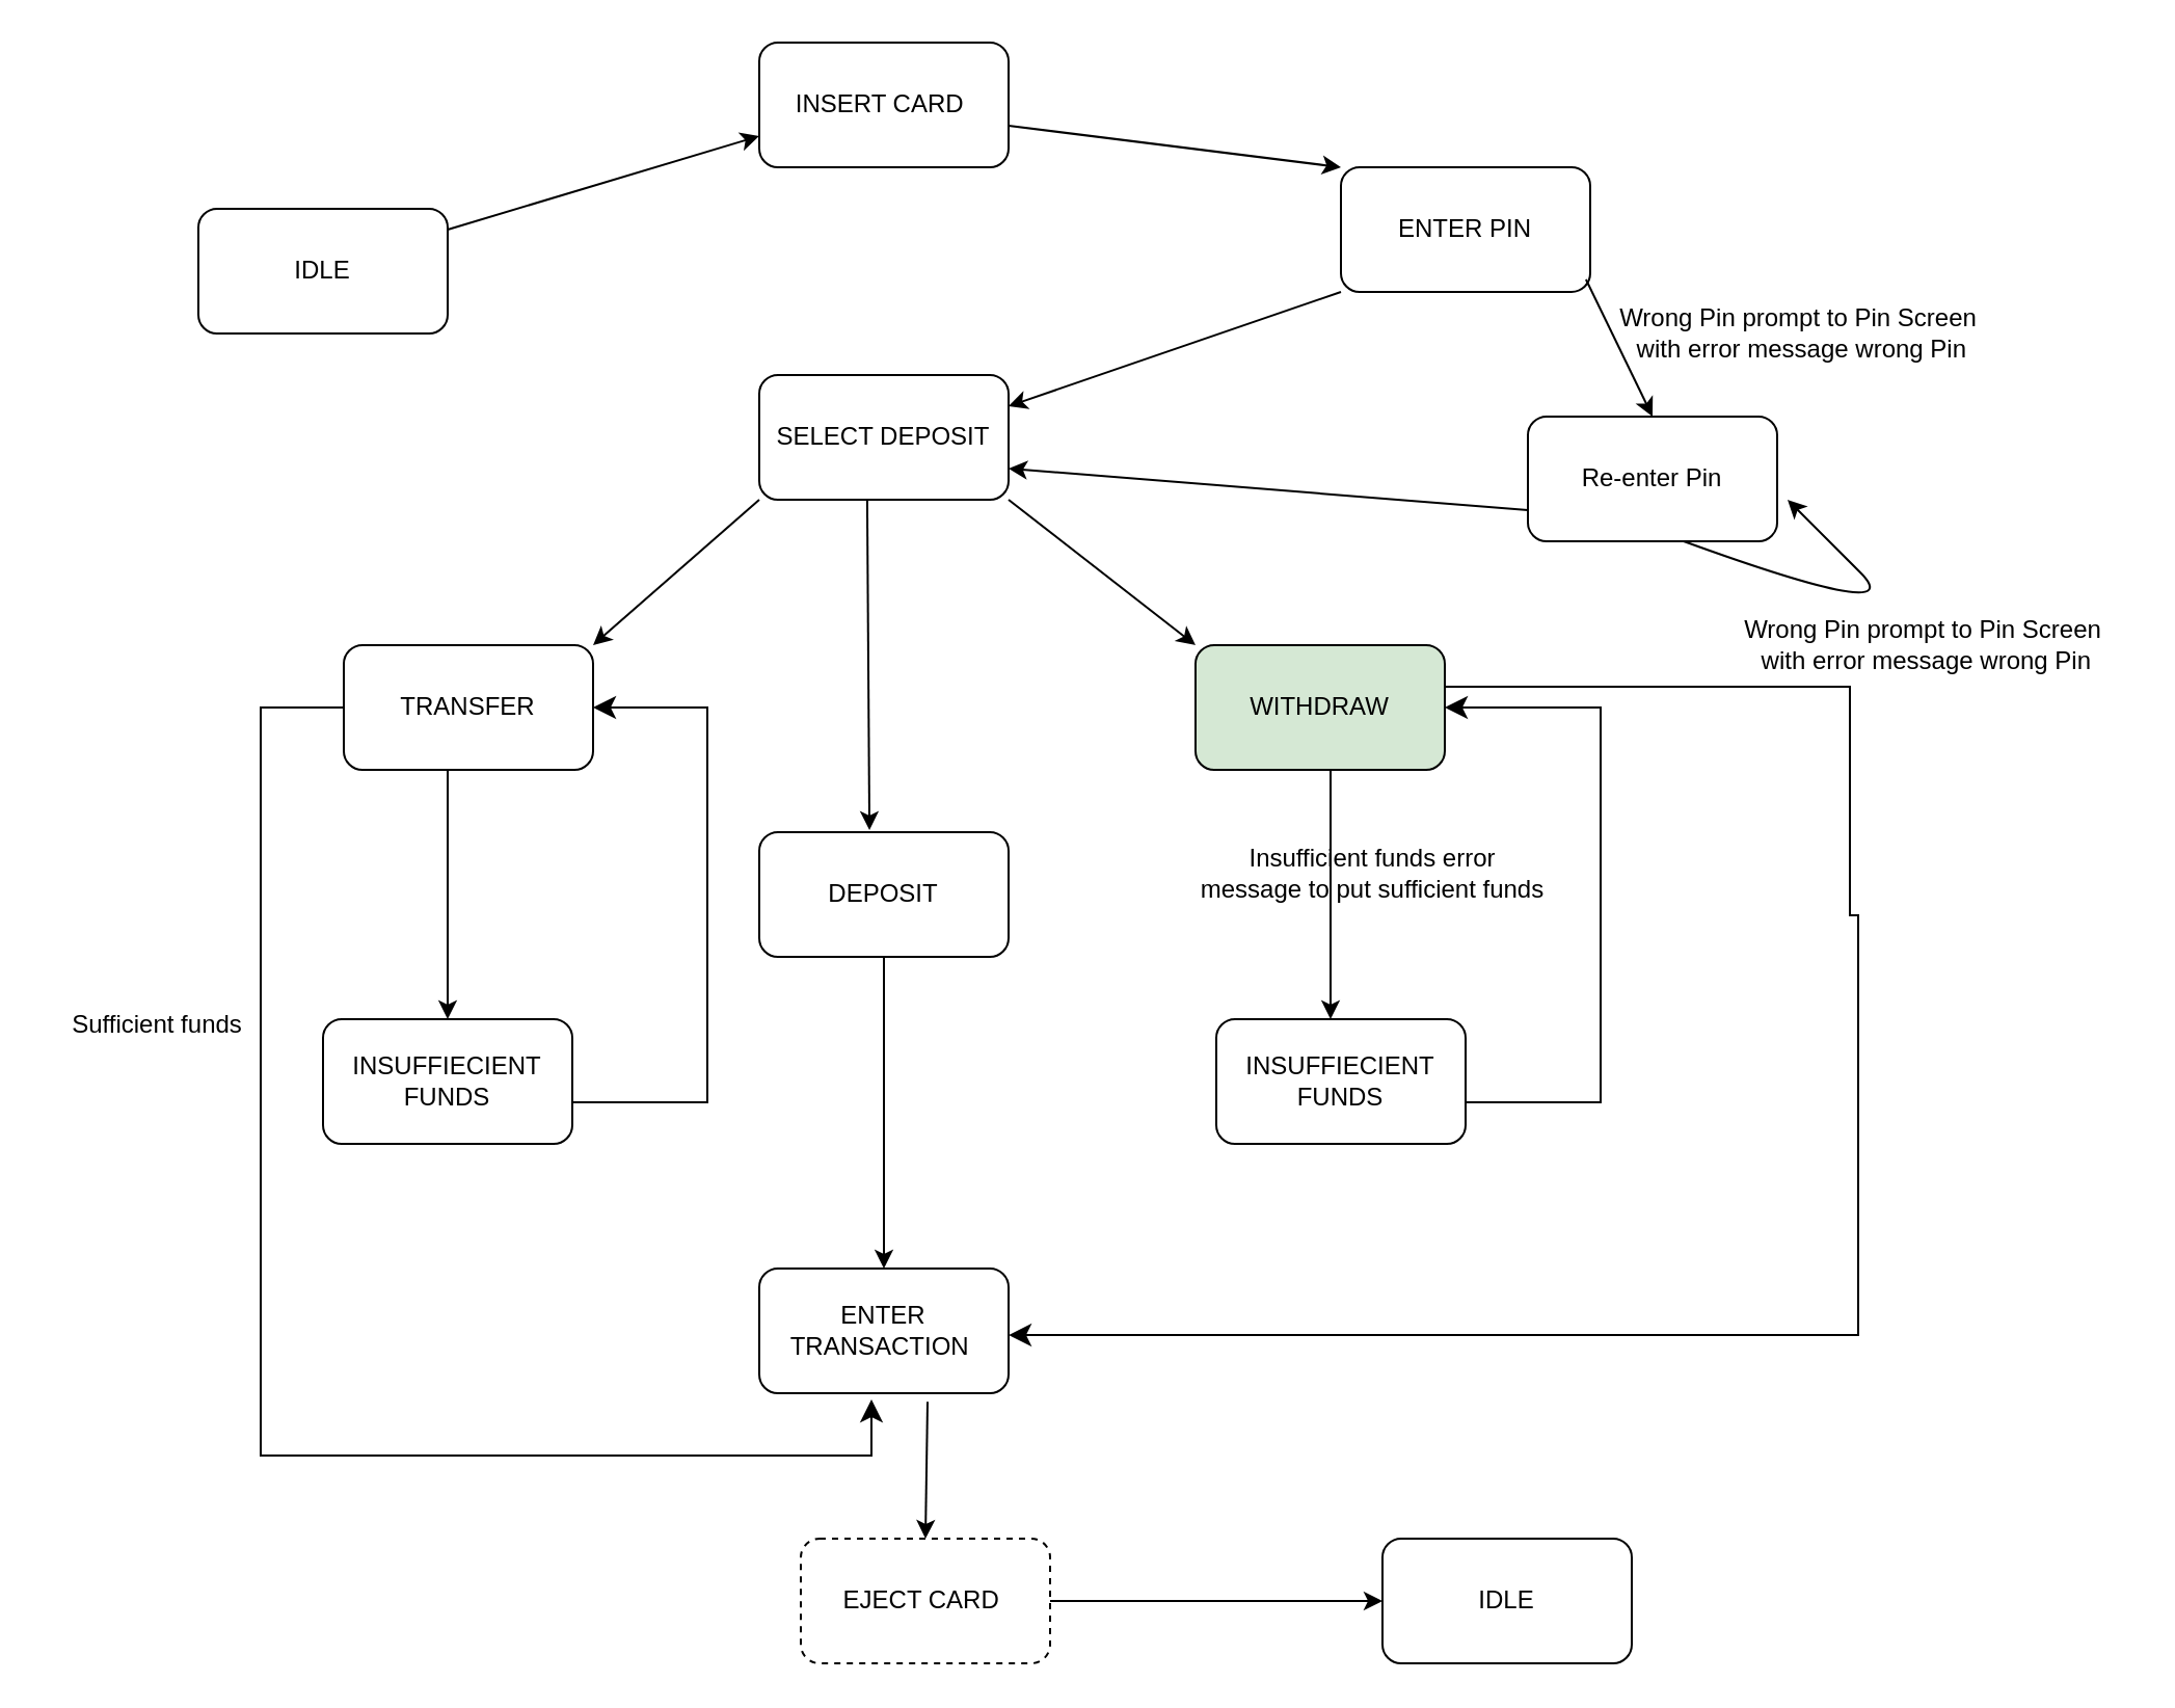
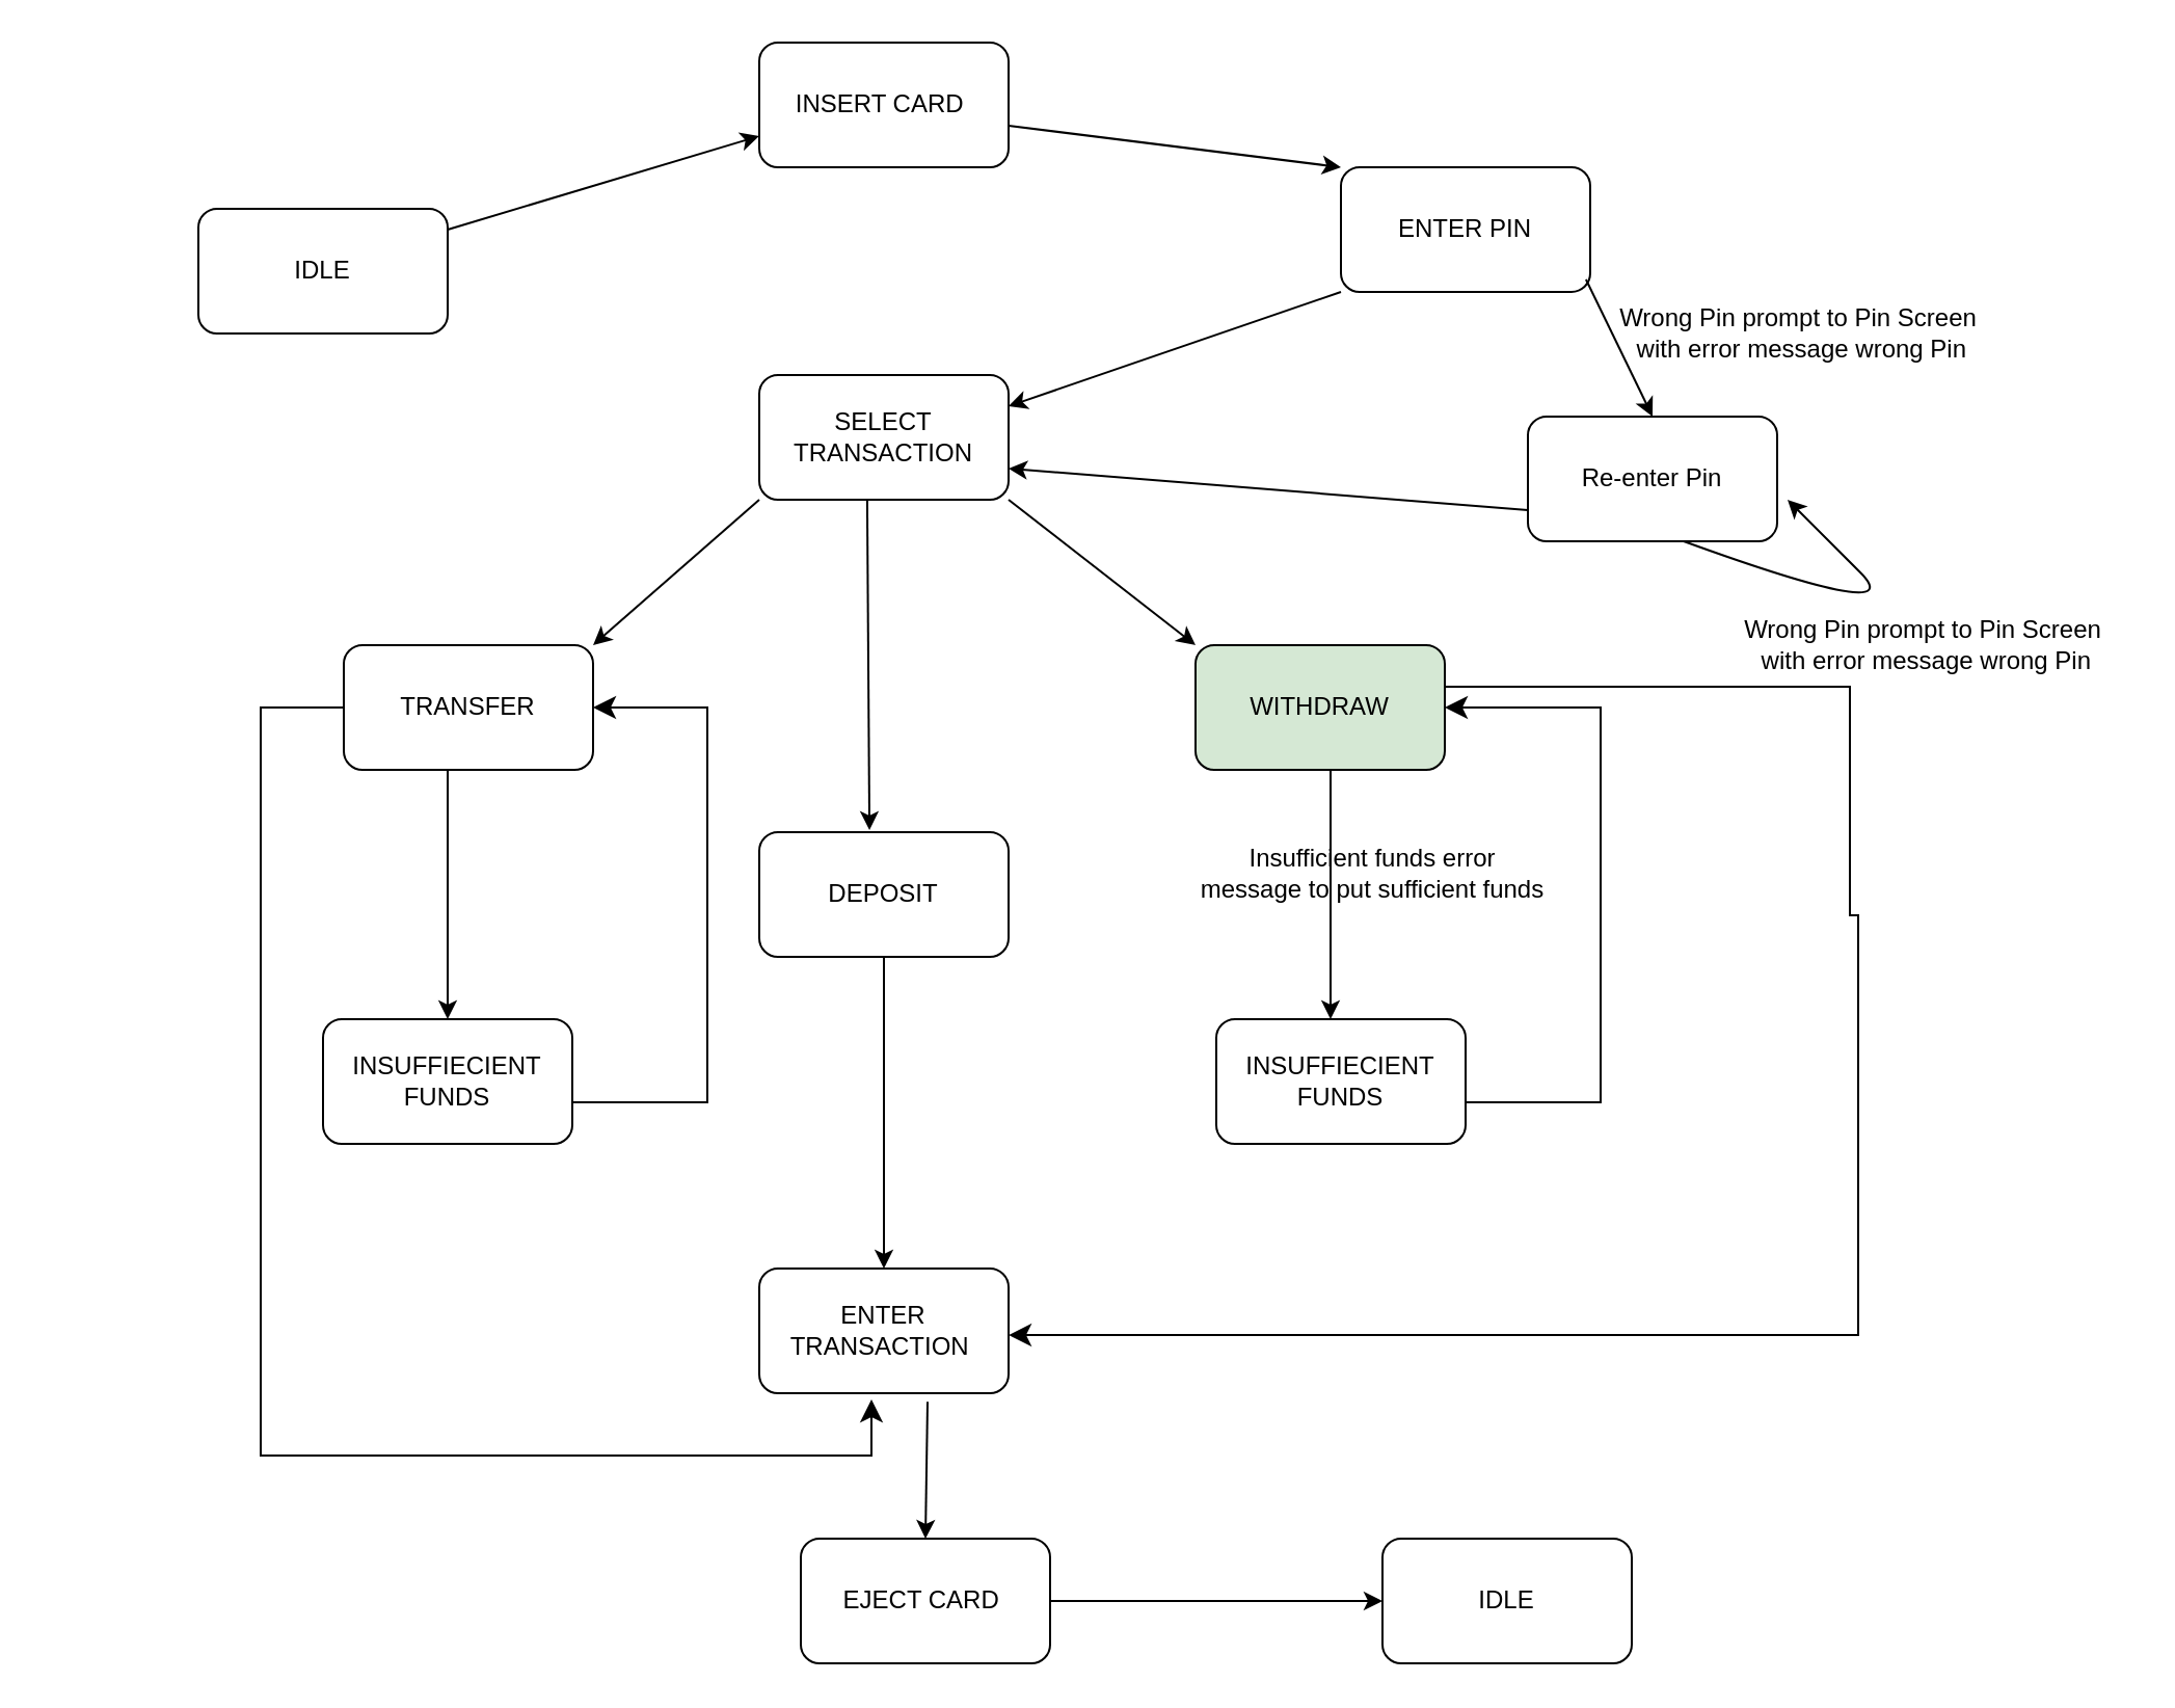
  <mxCell id="0" />
  <mxCell id="1" parent="0" />
  <mxCell id="2" value="IDLE" style="rounded=1;whiteSpace=wrap;html=1;" vertex="1" parent="1"><mxGeometry x="95" y="100" width="120" height="60" as="geometry" /></mxCell>
  <mxCell id="3" value="ENTER PIN" style="rounded=1;whiteSpace=wrap;html=1;" vertex="1" parent="1"><mxGeometry x="645" y="80" width="120" height="60" as="geometry" /></mxCell>
  <mxCell id="4" value="INSERT CARD&amp;nbsp;" style="rounded=1;whiteSpace=wrap;html=1;" vertex="1" parent="1"><mxGeometry x="365" y="20" width="120" height="60" as="geometry" /></mxCell>
- <mxCell id="5" value="SELECT DEPOSIT" style="rounded=1;whiteSpace=wrap;html=1;" vertex="1" parent="1"><mxGeometry x="365" y="180" width="120" height="60" as="geometry" /></mxCell>
+ <mxCell id="5" value="SELECT TRANSACTION" style="rounded=1;whiteSpace=wrap;html=1;" vertex="1" parent="1"><mxGeometry x="365" y="180" width="120" height="60" as="geometry" /></mxCell>
  <mxCell id="6" value="DEPOSIT" style="rounded=1;whiteSpace=wrap;html=1;" vertex="1" parent="1"><mxGeometry x="365" y="400" width="120" height="60" as="geometry" /></mxCell>
  <mxCell id="7" value="ENTER TRANSACTION&amp;nbsp;" style="rounded=1;whiteSpace=wrap;html=1;" vertex="1" parent="1"><mxGeometry x="365" y="610" width="120" height="60" as="geometry" /></mxCell>
  <mxCell id="8" value="WITHDRAW" style="rounded=1;whiteSpace=wrap;html=1;fillColor=#d5e8d4;" vertex="1" parent="1"><mxGeometry x="575" y="310" width="120" height="60" as="geometry" /></mxCell>
  <mxCell id="9" value="TRANSFER" style="rounded=1;whiteSpace=wrap;html=1;" vertex="1" parent="1"><mxGeometry x="165" y="310" width="120" height="60" as="geometry" /></mxCell>
- <mxCell id="10" value="EJECT CARD&amp;nbsp;" style="rounded=1;whiteSpace=wrap;html=1;dashed=1;" vertex="1" parent="1"><mxGeometry x="385" y="740" width="120" height="60" as="geometry" /></mxCell>
+ <mxCell id="10" value="EJECT CARD&amp;nbsp;" style="rounded=1;whiteSpace=wrap;html=1;" vertex="1" parent="1"><mxGeometry x="385" y="740" width="120" height="60" as="geometry" /></mxCell>
  <mxCell id="11" value="IDLE" style="rounded=1;whiteSpace=wrap;html=1;" vertex="1" parent="1"><mxGeometry x="665" y="740" width="120" height="60" as="geometry" /></mxCell>
  <mxCell id="12" value="" style="endArrow=classic;html=1;rounded=0;entryX=0;entryY=0.75;entryDx=0;entryDy=0;" edge="1" parent="1" target="4"><mxGeometry width="50" height="50" relative="1" as="geometry"><mxPoint x="215" y="110" as="sourcePoint" /><mxPoint x="265" y="60" as="targetPoint" /></mxGeometry></mxCell>
  <mxCell id="13" value="" style="endArrow=classic;html=1;rounded=0;entryX=0;entryY=0;entryDx=0;entryDy=0;" edge="1" parent="1" target="3"><mxGeometry width="50" height="50" relative="1" as="geometry"><mxPoint x="485" y="60" as="sourcePoint" /><mxPoint x="535" y="10" as="targetPoint" /></mxGeometry></mxCell>
  <mxCell id="14" value="" style="endArrow=classic;html=1;rounded=0;exitX=0;exitY=1;exitDx=0;exitDy=0;entryX=1;entryY=0.25;entryDx=0;entryDy=0;" edge="1" parent="1" target="5"><mxGeometry width="50" height="50" relative="1" as="geometry"><mxPoint x="645" y="140" as="sourcePoint" /><mxPoint x="545" y="215" as="targetPoint" /></mxGeometry></mxCell>
  <mxCell id="15" value="" style="endArrow=classic;html=1;rounded=0;" edge="1" parent="1"><mxGeometry width="50" height="50" relative="1" as="geometry"><mxPoint x="365" y="240" as="sourcePoint" /><mxPoint x="285" y="310" as="targetPoint" /></mxGeometry></mxCell>
  <mxCell id="16" value="" style="endArrow=classic;html=1;rounded=0;exitX=0.433;exitY=1.05;exitDx=0;exitDy=0;exitPerimeter=0;entryX=0.442;entryY=-0.017;entryDx=0;entryDy=0;entryPerimeter=0;" edge="1" parent="1" target="6"><mxGeometry width="50" height="50" relative="1" as="geometry"><mxPoint x="416.96" y="240" as="sourcePoint" /><mxPoint x="407" y="395.02" as="targetPoint" /></mxGeometry></mxCell>
  <mxCell id="17" value="" style="endArrow=classic;html=1;rounded=0;exitX=1;exitY=1;exitDx=0;exitDy=0;" edge="1" parent="1" source="5"><mxGeometry width="50" height="50" relative="1" as="geometry"><mxPoint x="475" y="360" as="sourcePoint" /><mxPoint x="575" y="310" as="targetPoint" /></mxGeometry></mxCell>
  <mxCell id="18" value="" style="endArrow=classic;html=1;rounded=0;exitX=0.5;exitY=1;exitDx=0;exitDy=0;entryX=0.5;entryY=0;entryDx=0;entryDy=0;" edge="1" parent="1" source="6" target="7"><mxGeometry width="50" height="50" relative="1" as="geometry"><mxPoint x="475" y="430" as="sourcePoint" /><mxPoint x="525" y="380" as="targetPoint" /></mxGeometry></mxCell>
  <mxCell id="19" value="Re-enter Pin" style="rounded=1;whiteSpace=wrap;html=1;" vertex="1" parent="1"><mxGeometry x="735" y="200" width="120" height="60" as="geometry" /></mxCell>
  <mxCell id="20" value="" style="endArrow=classic;html=1;rounded=0;exitX=0.983;exitY=0.9;exitDx=0;exitDy=0;exitPerimeter=0;entryX=0.5;entryY=0;entryDx=0;entryDy=0;" edge="1" parent="1" source="3" target="19"><mxGeometry width="50" height="50" relative="1" as="geometry"><mxPoint x="475" y="330" as="sourcePoint" /><mxPoint x="525" y="280" as="targetPoint" /></mxGeometry></mxCell>
  <mxCell id="21" value="Wrong Pin prompt to Pin Screen&lt;br&gt;&amp;nbsp;with error message wrong Pin" style="text;html=1;align=center;verticalAlign=middle;resizable=0;points=[];autosize=1;strokeColor=none;fillColor=none;" vertex="1" parent="1"><mxGeometry x="765" y="140" width="200" height="40" as="geometry" /></mxCell>
  <mxCell id="22" value="" style="endArrow=classic;html=1;rounded=0;exitX=0;exitY=0.75;exitDx=0;exitDy=0;entryX=1;entryY=0.75;entryDx=0;entryDy=0;" edge="1" parent="1" source="19" target="5"><mxGeometry width="50" height="50" relative="1" as="geometry"><mxPoint x="731" y="232.99" as="sourcePoint" /><mxPoint x="519" y="218" as="targetPoint" /></mxGeometry></mxCell>
  <mxCell id="23" value="" style="endArrow=classic;html=1;curved=1;strokeColor=none;" edge="1" parent="1"><mxGeometry width="50" height="50" relative="1" as="geometry"><mxPoint x="785" y="360" as="sourcePoint" /><mxPoint x="835" y="310" as="targetPoint" /><Array as="points"><mxPoint x="835" y="360" /><mxPoint x="785" y="310" /></Array></mxGeometry></mxCell>
  <mxCell id="24" value="" style="endArrow=classic;html=1;curved=1;" edge="1" parent="1"><mxGeometry width="50" height="50" relative="1" as="geometry"><mxPoint x="810" y="260" as="sourcePoint" /><mxPoint x="860" y="240" as="targetPoint" /><Array as="points"><mxPoint x="920" y="300" /><mxPoint x="870" y="250" /></Array></mxGeometry></mxCell>
  <mxCell id="25" value="Wrong Pin prompt to Pin Screen&lt;br&gt;&amp;nbsp;with error message wrong Pin" style="text;html=1;align=center;verticalAlign=middle;resizable=0;points=[];autosize=1;strokeColor=none;fillColor=none;" vertex="1" parent="1"><mxGeometry x="825" y="290" width="200" height="40" as="geometry" /></mxCell>
  <mxCell id="26" value="INSUFFIECIENT FUNDS" style="rounded=1;whiteSpace=wrap;html=1;" vertex="1" parent="1"><mxGeometry x="155" y="490" width="120" height="60" as="geometry" /></mxCell>
  <mxCell id="27" value="INSUFFIECIENT FUNDS" style="rounded=1;whiteSpace=wrap;html=1;" vertex="1" parent="1"><mxGeometry x="585" y="490" width="120" height="60" as="geometry" /></mxCell>
  <mxCell id="28" value="" style="edgeStyle=segmentEdgeStyle;endArrow=classic;html=1;curved=0;rounded=0;endSize=8;startSize=8;entryX=0.45;entryY=1.05;entryDx=0;entryDy=0;entryPerimeter=0;exitX=0;exitY=0.5;exitDx=0;exitDy=0;" edge="1" parent="1" source="9" target="7"><mxGeometry width="50" height="50" relative="1" as="geometry"><mxPoint x="115" y="340" as="sourcePoint" /><mxPoint x="325" y="680" as="targetPoint" /><Array as="points"><mxPoint x="125" y="340" /><mxPoint x="125" y="700" /><mxPoint x="419" y="700" /></Array></mxGeometry></mxCell>
  <mxCell id="29" value="" style="endArrow=classic;html=1;rounded=0;entryX=0.5;entryY=0;entryDx=0;entryDy=0;" edge="1" parent="1" target="26"><mxGeometry width="50" height="50" relative="1" as="geometry"><mxPoint x="215" y="370" as="sourcePoint" /><mxPoint x="535" y="410" as="targetPoint" /></mxGeometry></mxCell>
  <mxCell id="30" value="Insufficient funds error &lt;br&gt;message to put sufficient funds" style="text;html=1;align=center;verticalAlign=middle;resizable=0;points=[];autosize=1;strokeColor=none;fillColor=none;" vertex="1" parent="1"><mxGeometry x="565" y="400" width="190" height="40" as="geometry" /></mxCell>
  <mxCell id="31" value="" style="edgeStyle=elbowEdgeStyle;elbow=horizontal;endArrow=classic;html=1;curved=0;rounded=0;endSize=8;startSize=8;entryX=1;entryY=0.5;entryDx=0;entryDy=0;" edge="1" parent="1" target="9"><mxGeometry width="50" height="50" relative="1" as="geometry"><mxPoint x="275" y="530" as="sourcePoint" /><mxPoint x="290" y="270" as="targetPoint" /><Array as="points"><mxPoint x="340" y="300" /></Array></mxGeometry></mxCell>
- <mxCell id="32" value="Sufficient funds" style="text;html=1;align=center;verticalAlign=middle;resizable=0;points=[];autosize=1;strokeColor=none;fillColor=none;" vertex="1" parent="1"><mxGeometry x="20" y="478" width="110" height="30" as="geometry" /></mxCell>
  <mxCell id="33" value="" style="endArrow=classic;html=1;rounded=0;entryX=0.5;entryY=0;entryDx=0;entryDy=0;" edge="1" parent="1"><mxGeometry width="50" height="50" relative="1" as="geometry"><mxPoint x="640" y="370" as="sourcePoint" /><mxPoint x="640" y="490" as="targetPoint" /></mxGeometry></mxCell>
  <mxCell id="34" value="" style="edgeStyle=elbowEdgeStyle;elbow=horizontal;endArrow=classic;html=1;curved=0;rounded=0;endSize=8;startSize=8;entryX=1;entryY=0.5;entryDx=0;entryDy=0;" edge="1" parent="1" target="8"><mxGeometry width="50" height="50" relative="1" as="geometry"><mxPoint x="705" y="530" as="sourcePoint" /><mxPoint x="715" y="340" as="targetPoint" /><Array as="points"><mxPoint x="770" y="300" /></Array></mxGeometry></mxCell>
  <mxCell id="35" value="" style="edgeStyle=segmentEdgeStyle;endArrow=classic;html=1;curved=0;rounded=0;endSize=8;startSize=8;entryX=1.008;entryY=0.617;entryDx=0;entryDy=0;entryPerimeter=0;exitX=1;exitY=0.25;exitDx=0;exitDy=0;" edge="1" parent="1"><mxGeometry width="50" height="50" relative="1" as="geometry"><mxPoint x="695" y="330" as="sourcePoint" /><mxPoint x="485" y="642.02" as="targetPoint" /><Array as="points"><mxPoint x="890" y="330" /><mxPoint x="890" y="440" /><mxPoint x="894" y="440" /><mxPoint x="894" y="642" /></Array></mxGeometry></mxCell>
  <mxCell id="36" value="" style="endArrow=classic;html=1;rounded=0;entryX=0.5;entryY=0;entryDx=0;entryDy=0;exitX=0.675;exitY=1.069;exitDx=0;exitDy=0;exitPerimeter=0;" edge="1" parent="1" source="7" target="10"><mxGeometry width="50" height="50" relative="1" as="geometry"><mxPoint x="475" y="580" as="sourcePoint" /><mxPoint x="525" y="530" as="targetPoint" /></mxGeometry></mxCell>
  <mxCell id="37" value="" style="endArrow=classic;html=1;rounded=0;entryX=0;entryY=0.5;entryDx=0;entryDy=0;exitX=1;exitY=0.5;exitDx=0;exitDy=0;" edge="1" parent="1" source="10" target="11"><mxGeometry width="50" height="50" relative="1" as="geometry"><mxPoint x="475" y="580" as="sourcePoint" /><mxPoint x="525" y="530" as="targetPoint" /></mxGeometry></mxCell>
